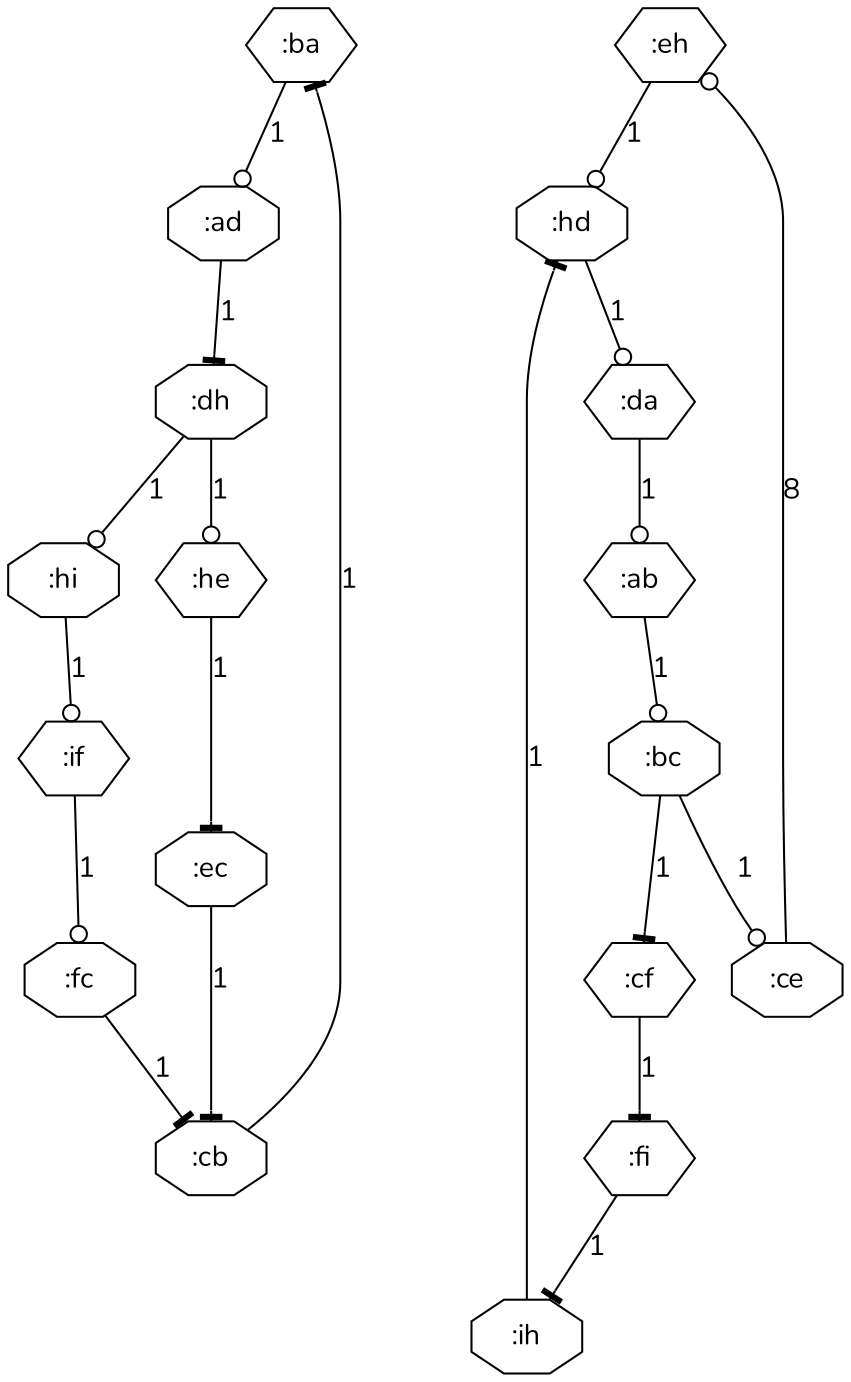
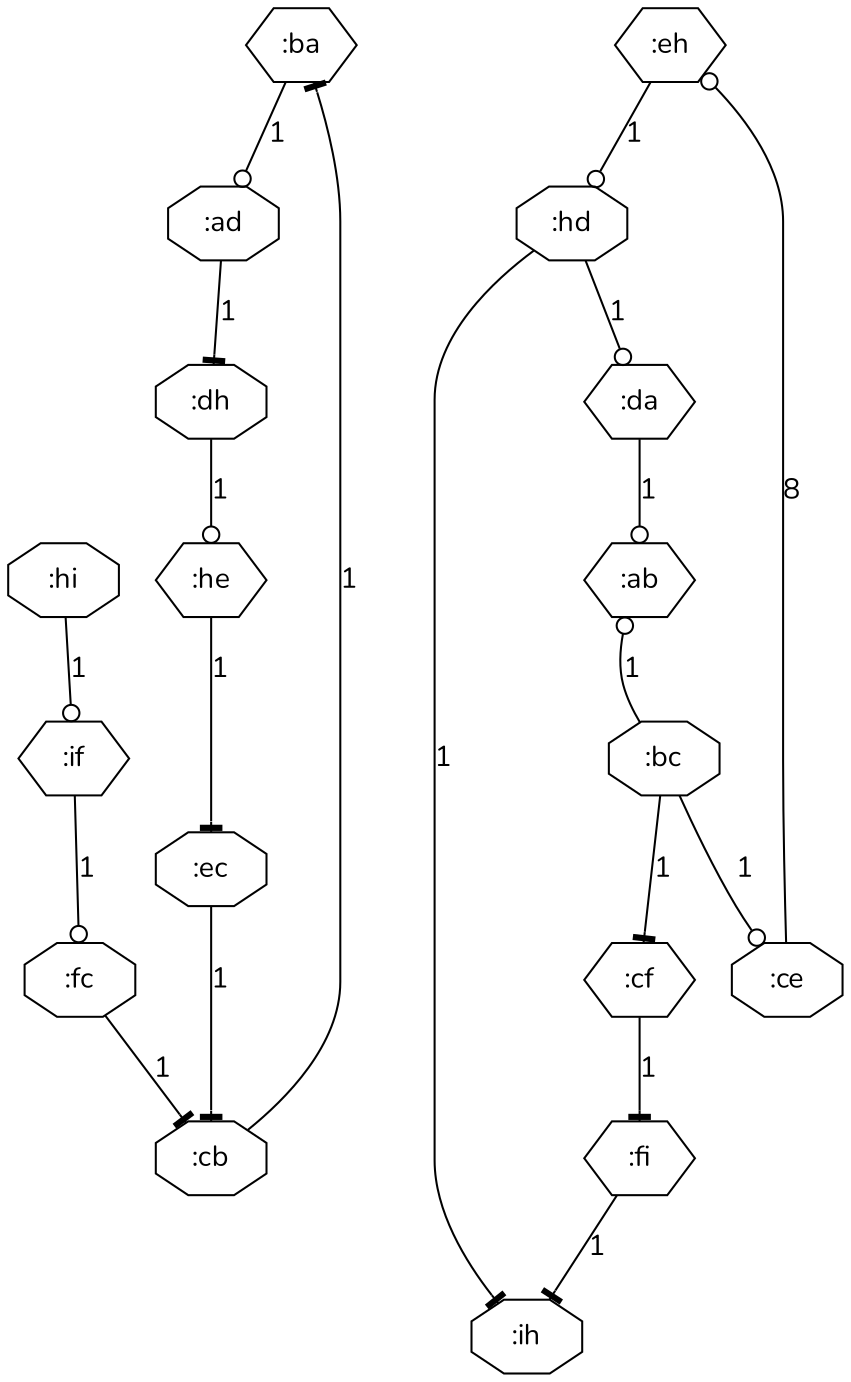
  digraph {
    fontname=Nunito
    node [fontname=Nunito shape=octagon]
    edge [arrowhead=odot fontname=Nunito]
    ":ba" [shape=hexagon]
    ":cb"
    ":ad"
    ":dh"
    ":hi"
    ":he" [shape=hexagon]
    ":if" [shape=hexagon]
    ":ec"
    ":fc"
    ":eh" [shape=hexagon]
    ":ce"
    ":hd"
    ":da" [shape=hexagon]
    ":fi" [shape=hexagon]
    ":ih"
    ":bc"
    ":cf" [shape=hexagon]
    ":ab" [shape=hexagon]
    ":ba" -> ":ad" [label=1]
    ":cb" -> ":ba" [arrowhead=tee label=1]
    ":ad" -> ":dh" [arrowhead=tee label=1]
-   ":dh" -> ":hi" [label=1]
    ":dh" -> ":he" [label=1]
    ":hi" -> ":if" [label=1]
    ":he" -> ":ec" [arrowhead=tee label=1]
    ":if" -> ":fc" [label=1]
    ":ec" -> ":cb" [arrowhead=tee label=1]
    ":fc" -> ":cb" [arrowhead=tee label=1]
    ":eh" -> ":hd" [label=1]
    ":ce" -> ":eh" [label=8]
    ":hd" -> ":da" [label=1]
    ":da" -> ":ab" [label=1]
    ":fi" -> ":ih" [arrowhead=tee label=1]
-   ":ih" -> ":hd" [arrowhead=tee label=1]
+   ":hd" -> ":ih" [arrowhead=tee label=1]
    ":bc" -> ":ce" [label=1]
    ":bc" -> ":cf" [arrowhead=tee label=1]
    ":cf" -> ":fi" [arrowhead=tee label=1]
-   ":ab" -> ":bc" [label=1]
+   ":bc" -> ":ab" [label=1]
  }
